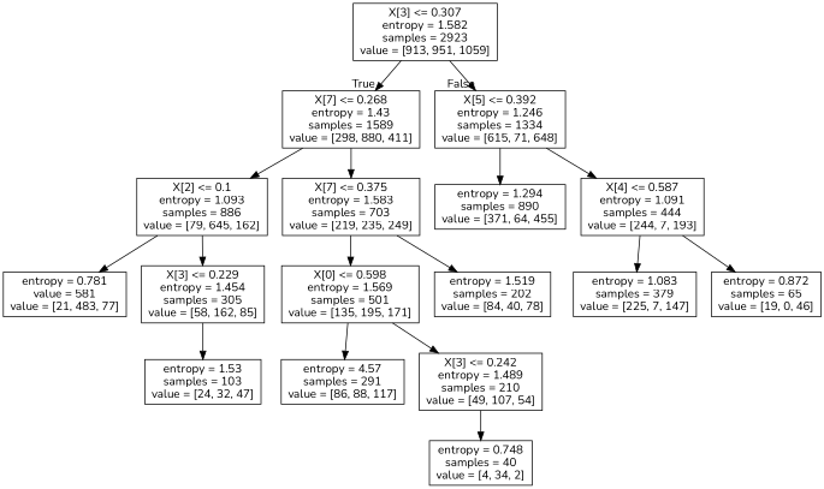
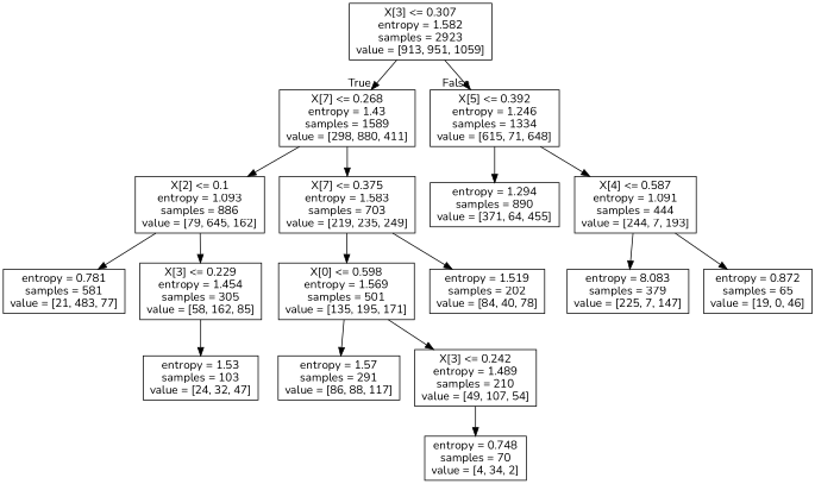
  digraph {
    fontname=Nunito
    node [fontname=Nunito shape=box]
    edge [fontname=Nunito]
    n1 [label="X[3] <= 0.307\nentropy = 1.582\nsamples = 2923\nvalue = [913, 951, 1059]"]
    n2 [label="X[7] <= 0.268\nentropy = 1.43\nsamples = 1589\nvalue = [298, 880, 411]"]
    n3 [label="X[5] <= 0.392\nentropy = 1.246\nsamples = 1334\nvalue = [615, 71, 648]"]
    n4 [label="X[2] <= 0.1\nentropy = 1.093\nsamples = 886\nvalue = [79, 645, 162]"]
    n5 [label="X[7] <= 0.375\nentropy = 1.583\nsamples = 703\nvalue = [219, 235, 249]"]
    n6 [label="entropy = 1.294\nsamples = 890\nvalue = [371, 64, 455]"]
    n7 [label="X[4] <= 0.587\nentropy = 1.091\nsamples = 444\nvalue = [244, 7, 193]"]
-   n8 [label="entropy = 0.781\nvalue = 581\nvalue = [21, 483, 77]"]
+   n8 [label="entropy = 0.781\nsamples = 581\nvalue = [21, 483, 77]"]
    n9 [label="X[3] <= 0.229\nentropy = 1.454\nsamples = 305\nvalue = [58, 162, 85]"]
    n10 [label="X[0] <= 0.598\nentropy = 1.569\nsamples = 501\nvalue = [135, 195, 171]"]
    n11 [label="entropy = 1.519\nsamples = 202\nvalue = [84, 40, 78]"]
    n12 [label="entropy = 1.53\nsamples = 103\nvalue = [24, 32, 47]"]
-   n13 [label="entropy = 4.57\nsamples = 291\nvalue = [86, 88, 117]"]
+   n13 [label="entropy = 1.57\nsamples = 291\nvalue = [86, 88, 117]"]
    n14 [label="X[3] <= 0.242\nentropy = 1.489\nsamples = 210\nvalue = [49, 107, 54]"]
-   n15 [label="entropy = 0.748\nsamples = 40\nvalue = [4, 34, 2]"]
-   n16 [label="entropy = 1.083\nsamples = 379\nvalue = [225, 7, 147]"]
+   n15 [label="entropy = 0.748\nsamples = 70\nvalue = [4, 34, 2]"]
+   n16 [label="entropy = 8.083\nsamples = 379\nvalue = [225, 7, 147]"]
    n17 [label="entropy = 0.872\nsamples = 65\nvalue = [19, 0, 46]"]
    n1 -> n2 [headlabel=True labelangle=45 labeldistance=2.5]
    n1 -> n3 [headlabel=False labelangle=-45 labeldistance=2.5]
    n2 -> n4
    n2 -> n5
    n3 -> n6
    n3 -> n7
    n4 -> n8
    n4 -> n9
    n5 -> n10
    n5 -> n11
    n7 -> n16
    n7 -> n17
    n9 -> n12
    n10 -> n13
    n10 -> n14
    n14 -> n15
  }
